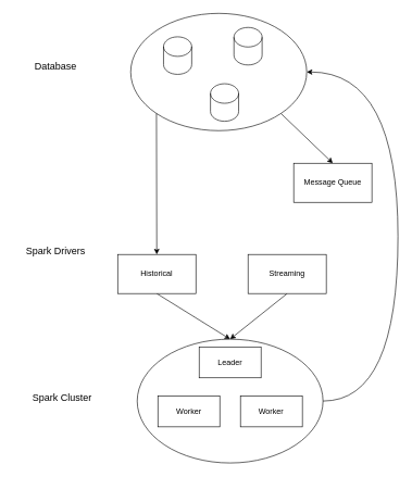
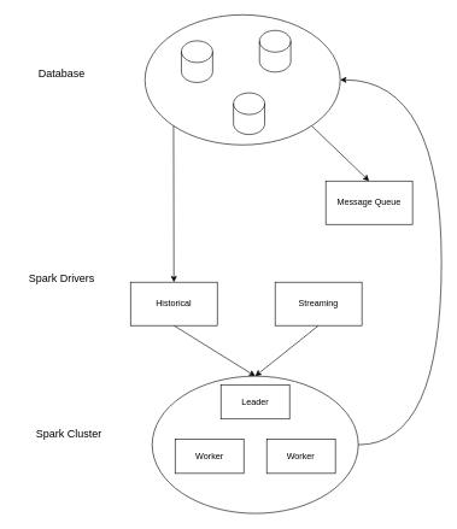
  <mxCell id="0" />
  <mxCell id="1" parent="0" />
  <mxCell id="2" value="" style="group" vertex="1" connectable="0" parent="1"><mxGeometry x="200" y="20" width="270" height="180" as="geometry" /></mxCell>
  <mxCell id="3" value="" style="ellipse;whiteSpace=wrap;html=1;" vertex="1" parent="2"><mxGeometry width="270" height="180" as="geometry" /></mxCell>
  <mxCell id="4" value="" style="shape=cylinder3;whiteSpace=wrap;html=1;boundedLbl=1;backgroundOutline=1;size=15;" vertex="1" parent="2"><mxGeometry x="50.4" y="36" width="43.2" height="57.6" as="geometry" /></mxCell>
  <mxCell id="5" value="" style="shape=cylinder3;whiteSpace=wrap;html=1;boundedLbl=1;backgroundOutline=1;size=15;" vertex="1" parent="2"><mxGeometry x="158.4" y="21.6" width="43.2" height="57.6" as="geometry" /></mxCell>
  <mxCell id="6" value="" style="shape=cylinder3;whiteSpace=wrap;html=1;boundedLbl=1;backgroundOutline=1;size=15;" vertex="1" parent="2"><mxGeometry x="122.4" y="108" width="43.2" height="57.6" as="geometry" /></mxCell>
  <mxCell id="7" style="rounded=0;orthogonalLoop=1;jettySize=auto;html=1;exitX=0.5;exitY=1;exitDx=0;exitDy=0;entryX=0.5;entryY=0;entryDx=0;entryDy=0;" edge="1" parent="1" source="8" target="15"><mxGeometry relative="1" as="geometry" /></mxCell>
  <mxCell id="8" value="Historical" style="rounded=0;whiteSpace=wrap;html=1;" vertex="1" parent="1"><mxGeometry x="180" y="390" width="120" height="60" as="geometry" /></mxCell>
  <mxCell id="9" style="rounded=0;orthogonalLoop=1;jettySize=auto;html=1;exitX=0.5;exitY=1;exitDx=0;exitDy=0;entryX=0.5;entryY=0;entryDx=0;entryDy=0;" edge="1" parent="1" source="10" target="15"><mxGeometry relative="1" as="geometry"><mxPoint x="370" y="530" as="targetPoint" /></mxGeometry></mxCell>
  <mxCell id="10" value="Streaming" style="rounded=0;whiteSpace=wrap;html=1;" vertex="1" parent="1"><mxGeometry x="380" y="390" width="120" height="60" as="geometry" /></mxCell>
  <mxCell id="11" value="Message Queue" style="rounded=0;whiteSpace=wrap;html=1;" vertex="1" parent="1"><mxGeometry x="450" y="250" width="120" height="60" as="geometry" /></mxCell>
  <mxCell id="12" style="rounded=0;orthogonalLoop=1;jettySize=auto;html=1;exitX=1;exitY=1;exitDx=0;exitDy=0;entryX=0.5;entryY=0;entryDx=0;entryDy=0;" edge="1" parent="1" source="3" target="11"><mxGeometry relative="1" as="geometry" /></mxCell>
  <mxCell id="13" style="rounded=0;orthogonalLoop=1;jettySize=auto;html=1;exitX=0;exitY=1;exitDx=0;exitDy=0;entryX=0.5;entryY=0;entryDx=0;entryDy=0;" edge="1" parent="1" source="3" target="8"><mxGeometry relative="1" as="geometry" /></mxCell>
  <mxCell id="14" value="" style="group" vertex="1" connectable="0" parent="1"><mxGeometry x="210" y="520" width="285" height="190" as="geometry" /></mxCell>
  <mxCell id="15" value="" style="ellipse;whiteSpace=wrap;html=1;" vertex="1" parent="14"><mxGeometry width="285" height="190" as="geometry" /></mxCell>
  <mxCell id="16" value="Leader" style="rounded=0;whiteSpace=wrap;html=1;" vertex="1" parent="14"><mxGeometry x="95" y="11.875" width="95" height="47.5" as="geometry" /></mxCell>
  <mxCell id="17" value="Worker" style="rounded=0;whiteSpace=wrap;html=1;" vertex="1" parent="14"><mxGeometry x="31.667" y="87.083" width="95" height="47.5" as="geometry" /></mxCell>
  <mxCell id="18" value="Worker" style="rounded=0;whiteSpace=wrap;html=1;" vertex="1" parent="14"><mxGeometry x="158.333" y="87.083" width="95" height="47.5" as="geometry" /></mxCell>
  <mxCell id="19" style="edgeStyle=orthogonalEdgeStyle;curved=1;rounded=0;orthogonalLoop=1;jettySize=auto;html=1;exitX=1;exitY=0.5;exitDx=0;exitDy=0;entryX=1;entryY=0.5;entryDx=0;entryDy=0;" edge="1" parent="1" source="15" target="3"><mxGeometry relative="1" as="geometry"><Array as="points"><mxPoint x="610" y="615" /><mxPoint x="610" y="110" /></Array></mxGeometry></mxCell>
  <mxCell id="20" value="&lt;font style=&quot;font-size: 15px&quot;&gt;Database&lt;/font&gt;" style="text;html=1;strokeColor=none;fillColor=none;align=center;verticalAlign=middle;whiteSpace=wrap;rounded=0;" vertex="1" parent="1"><mxGeometry x="20" y="90" width="130" height="20" as="geometry" /></mxCell>
  <mxCell id="21" value="&lt;span style=&quot;font-size: 15px&quot;&gt;Spark Drivers&lt;/span&gt;" style="text;html=1;strokeColor=none;fillColor=none;align=center;verticalAlign=middle;whiteSpace=wrap;rounded=0;" vertex="1" parent="1"><mxGeometry x="20" y="375" width="130" height="20" as="geometry" /></mxCell>
- <mxCell id="22" value="&lt;span style=&quot;font-size: 15px&quot;&gt;Spark Cluster&lt;/span&gt;" style="text;html=1;strokeColor=none;fillColor=none;align=center;verticalAlign=middle;whiteSpace=wrap;rounded=0;" vertex="1" parent="1"><mxGeometry x="30" y="600" width="130" height="20" as="geometry" /></mxCell>
+ <mxCell id="22" value="&lt;span style=&quot;font-size: 15px&quot;&gt;Spark Cluster&lt;/span&gt;" style="text;html=1;strokeColor=none;fillColor=none;align=center;verticalAlign=middle;whiteSpace=wrap;rounded=0;" vertex="1" parent="1"><mxGeometry x="30" y="590" width="130" height="20" as="geometry" /></mxCell>
